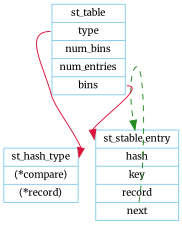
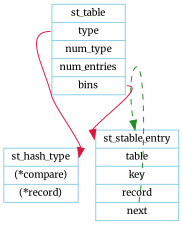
  digraph {
    fontname=Merriweather
    fontsize=10
    rankdir=TB
    node [color=skyblue fontname=Merriweather fontsize=10 shape=record]
    edge [color=crimson fontname=Merriweather fontsize=10 headport=head style=solid]
    n1 [label="{<head>st_hash_type|(*compare)|(*record)}"]
-   n2 [label="{<head>st_stable_entry|hash|key|record|<next>next}"]
-   n3 [label="{st_table|<type>type|num_bins|num_entries|<bins>bins}"]
+   n2 [label="{<head>st_stable_entry|table|key|record|<next>next}"]
+   n3 [label="{st_table|<type>type|num_type|num_entries|<bins>bins}"]
    n2 -> n2 [color=forestgreen style=dashed tailport=next]
    n3 -> n1 [tailport=type]
    n3 -> n2 [tailport=bins]
  }
